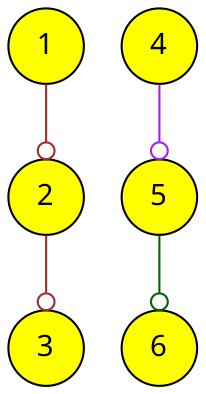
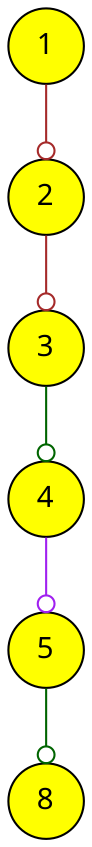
  digraph {
    fontname="Noto Sans"
    node [fillcolor=yellow fontname="Noto Sans" shape=circle style=filled]
    edge [arrowhead=odot color=brown fontname="Noto Sans"]
    1
    2
    3
    4
    5
-   6
+   6 [label=8]
    1 -> 2
    2 -> 3
+   3 -> 4 [color=darkgreen]
    4 -> 5 [color=purple]
    5 -> 6 [color=darkgreen]
  }
